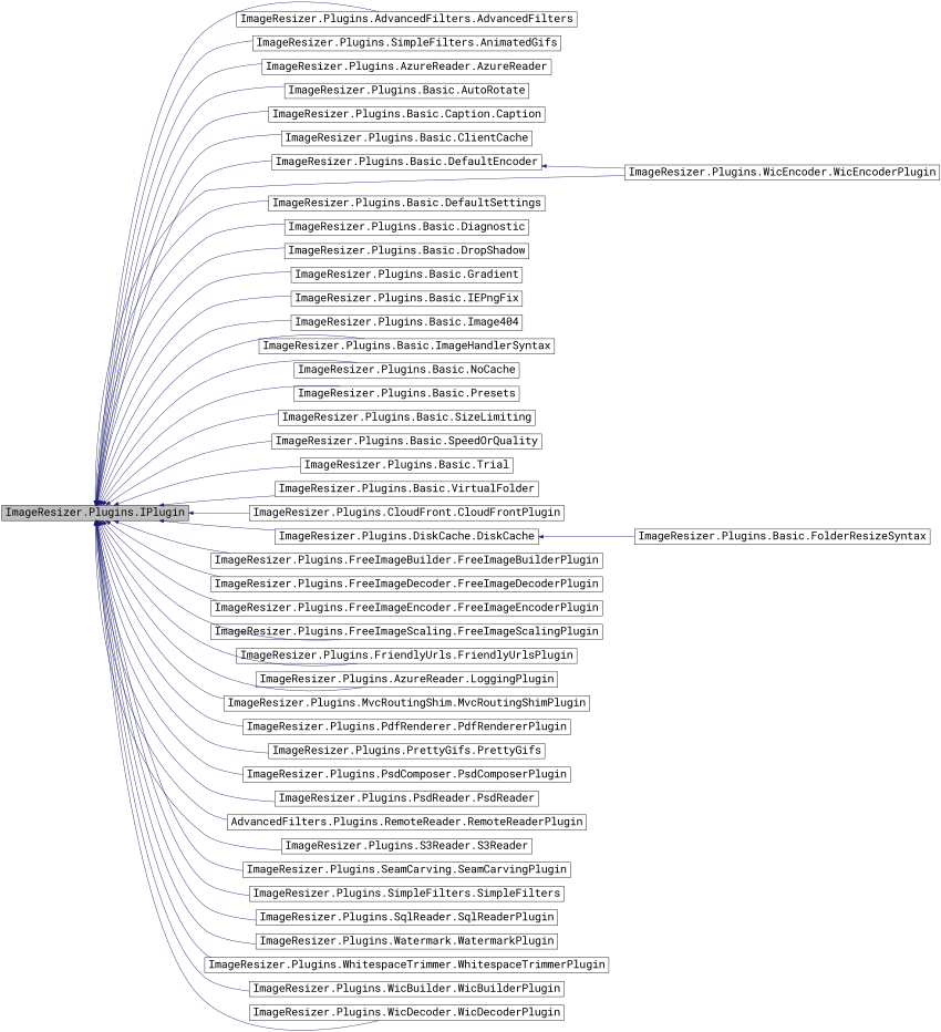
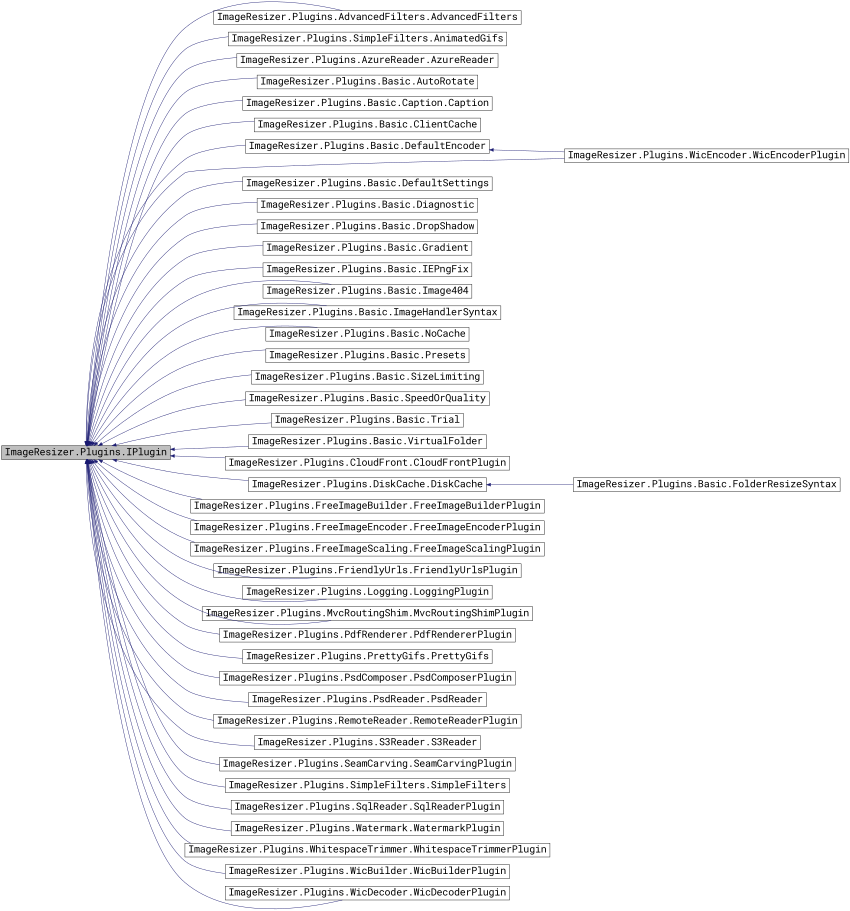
  digraph {
    fontname="Roboto Mono"
    rankdir=LR
    node [color=black fillcolor=white fontname="Roboto Mono" fontsize=24 shape=record style=filled]
    edge [color=midnightblue dir=back fontname="Roboto Mono" fontsize=24 labelfontname=Helvetica labelfontsize=24 style=solid]
    n1 [fillcolor=grey75 fontcolor=black height=0.2 label="ImageResizer.Plugins.IPlugin" width=0.4]
    n2 [height=0.2 label="ImageResizer.Plugins.AdvancedFilters.AdvancedFilters" width=0.4]
    n3 [height=0.2 label="ImageResizer.Plugins.SimpleFilters.AnimatedGifs" width=0.4]
    n4 [height=0.2 label="ImageResizer.Plugins.AzureReader.AzureReader" width=0.4]
    n5 [height=0.2 label="ImageResizer.Plugins.Basic.AutoRotate" width=0.4]
    n6 [height=0.2 label="ImageResizer.Plugins.Basic.Caption.Caption" width=0.4]
    n7 [height=0.2 label="ImageResizer.Plugins.Basic.ClientCache" width=0.4]
    n8 [height=0.2 label="ImageResizer.Plugins.Basic.DefaultEncoder" width=0.4]
    n9 [height=0.2 label="ImageResizer.Plugins.WicEncoder.WicEncoderPlugin" width=0.4]
    n10 [height=0.2 label="ImageResizer.Plugins.Basic.DefaultSettings" width=0.4]
    n11 [height=0.2 label="ImageResizer.Plugins.Basic.Diagnostic" width=0.4]
    n12 [height=0.2 label="ImageResizer.Plugins.Basic.DropShadow" width=0.4]
    n13 [height=0.2 label="ImageResizer.Plugins.Basic.Gradient" width=0.4]
    n14 [height=0.2 label="ImageResizer.Plugins.Basic.IEPngFix" width=0.4]
    n15 [height=0.2 label="ImageResizer.Plugins.Basic.Image404" width=0.4]
    n16 [height=0.2 label="ImageResizer.Plugins.Basic.ImageHandlerSyntax" width=0.4]
    n17 [height=0.2 label="ImageResizer.Plugins.Basic.NoCache" width=0.4]
    n18 [height=0.2 label="ImageResizer.Plugins.Basic.Presets" width=0.4]
    n19 [height=0.2 label="ImageResizer.Plugins.Basic.SizeLimiting" width=0.4]
    n20 [height=0.2 label="ImageResizer.Plugins.Basic.SpeedOrQuality" width=0.4]
    n21 [height=0.2 label="ImageResizer.Plugins.Basic.Trial" width=0.4]
    n22 [height=0.2 label="ImageResizer.Plugins.Basic.VirtualFolder" width=0.4]
    n23 [height=0.2 label="ImageResizer.Plugins.CloudFront.CloudFrontPlugin" width=0.4]
    n24 [height=0.2 label="ImageResizer.Plugins.DiskCache.DiskCache" width=0.4]
    n25 [height=0.2 label="ImageResizer.Plugins.FreeImageBuilder.FreeImageBuilderPlugin" width=0.4]
-   n26 [height=0.2 label="ImageResizer.Plugins.FreeImageDecoder.FreeImageDecoderPlugin" width=0.4]
    n27 [height=0.2 label="ImageResizer.Plugins.FreeImageEncoder.FreeImageEncoderPlugin" width=0.4]
    n28 [height=0.2 label="ImageResizer.Plugins.FreeImageScaling.FreeImageScalingPlugin" width=0.4]
    n29 [height=0.2 label="ImageResizer.Plugins.FriendlyUrls.FriendlyUrlsPlugin" width=0.4]
-   n30 [height=0.2 label="ImageResizer.Plugins.AzureReader.LoggingPlugin" width=0.4]
+   n30 [height=0.2 label="ImageResizer.Plugins.Logging.LoggingPlugin" width=0.4]
    n31 [height=0.2 label="ImageResizer.Plugins.MvcRoutingShim.MvcRoutingShimPlugin" width=0.4]
    n32 [height=0.2 label="ImageResizer.Plugins.PdfRenderer.PdfRendererPlugin" width=0.4]
    n33 [height=0.2 label="ImageResizer.Plugins.PrettyGifs.PrettyGifs" width=0.4]
    n34 [height=0.2 label="ImageResizer.Plugins.PsdComposer.PsdComposerPlugin" width=0.4]
    n35 [height=0.2 label="ImageResizer.Plugins.PsdReader.PsdReader" width=0.4]
-   n36 [height=0.2 label="AdvancedFilters.Plugins.RemoteReader.RemoteReaderPlugin" width=0.4]
+   n36 [height=0.2 label="ImageResizer.Plugins.RemoteReader.RemoteReaderPlugin" width=0.4]
    n37 [height=0.2 label="ImageResizer.Plugins.S3Reader.S3Reader" width=0.4]
    n38 [height=0.2 label="ImageResizer.Plugins.SeamCarving.SeamCarvingPlugin" width=0.4]
    n39 [height=0.2 label="ImageResizer.Plugins.SimpleFilters.SimpleFilters" width=0.4]
    n40 [height=0.2 label="ImageResizer.Plugins.SqlReader.SqlReaderPlugin" width=0.4]
    n41 [height=0.2 label="ImageResizer.Plugins.Watermark.WatermarkPlugin" width=0.4]
    n42 [height=0.2 label="ImageResizer.Plugins.WhitespaceTrimmer.WhitespaceTrimmerPlugin" width=0.4]
    n43 [height=0.2 label="ImageResizer.Plugins.WicBuilder.WicBuilderPlugin" width=0.4]
    n44 [height=0.2 label="ImageResizer.Plugins.WicDecoder.WicDecoderPlugin" width=0.4]
    n45 [height=0.2 label="ImageResizer.Plugins.Basic.FolderResizeSyntax" width=0.4]
    n1 -> n2
    n1 -> n3
    n1 -> n4
    n1 -> n5
    n1 -> n6
    n1 -> n7
    n1 -> n8
    n1 -> n9
    n1 -> n10
    n1 -> n11
    n1 -> n12
    n1 -> n13
    n1 -> n14
    n1 -> n15
    n1 -> n16
    n1 -> n17
    n1 -> n18
    n1 -> n19
    n1 -> n20
    n1 -> n21
    n1 -> n22
    n1 -> n23
    n1 -> n24
    n1 -> n25
-   n1 -> n26
    n1 -> n27
    n1 -> n28
    n1 -> n29
    n1 -> n30
    n1 -> n31
    n1 -> n32
    n1 -> n33
    n1 -> n34
    n1 -> n35
    n1 -> n36
    n1 -> n37
    n1 -> n38
    n1 -> n39
    n1 -> n40
    n1 -> n41
    n1 -> n42
    n1 -> n43
    n1 -> n44
    n8 -> n9
    n24 -> n45
  }
